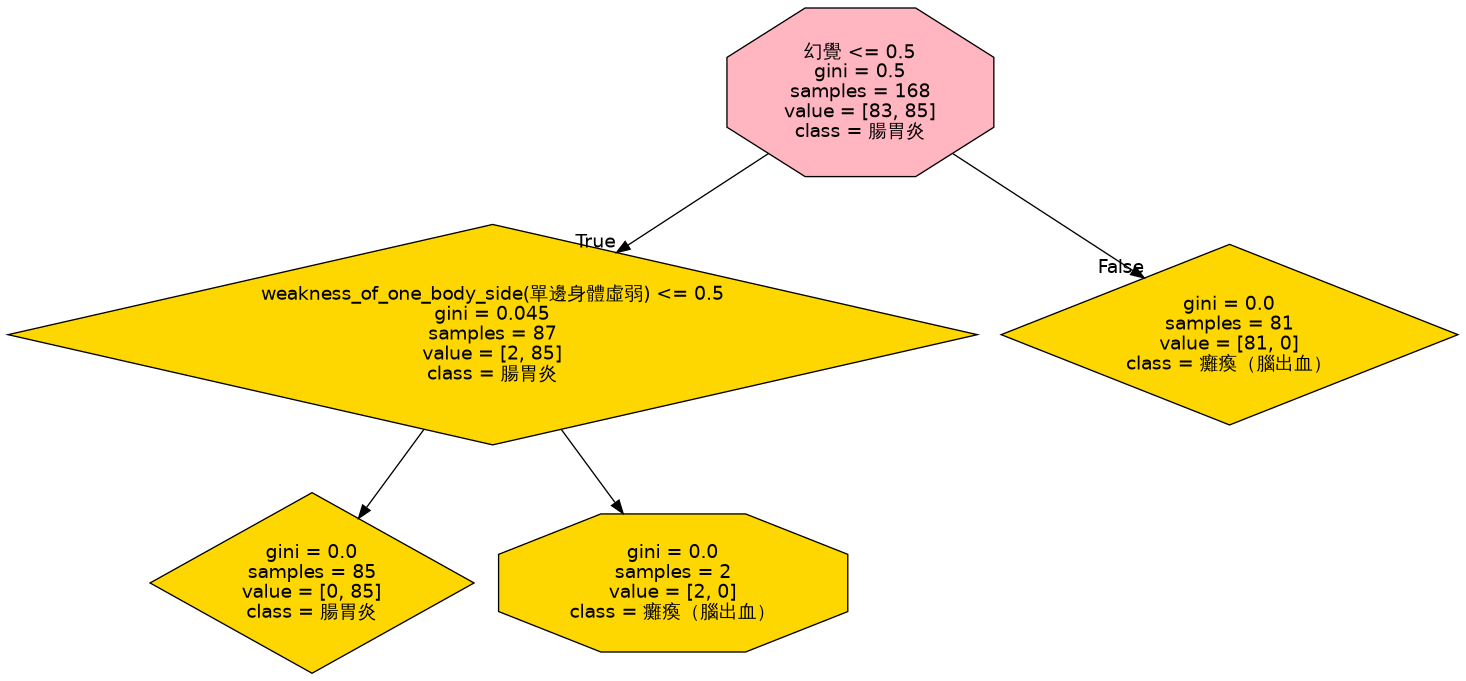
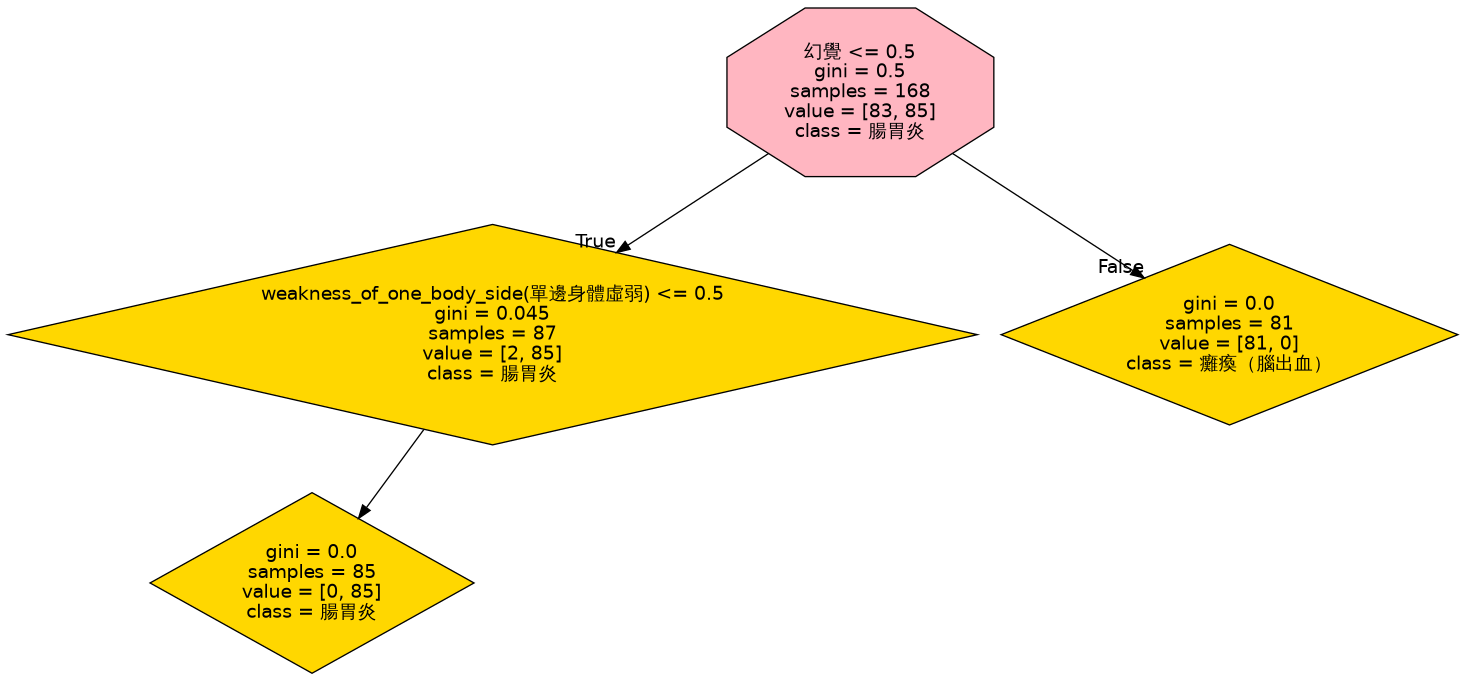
  digraph {
    node [fontname=helvetica shape=diamond style=filled fillcolor=gold]
    edge [fontname=helvetica]
    n1 [label="幻覺 <= 0.5\ngini = 0.5\nsamples = 168\nvalue = [83, 85]\nclass = 腸胃炎" shape=octagon fillcolor=lightpink]
    n2 [label="weakness_of_one_body_side(單邊身體虛弱) <= 0.5\ngini = 0.045\nsamples = 87\nvalue = [2, 85]\nclass = 腸胃炎"]
    n3 [label="gini = 0.0\nsamples = 81\nvalue = [81, 0]\nclass = 癱瘓（腦出血）"]
    n4 [label="gini = 0.0\nsamples = 85\nvalue = [0, 85]\nclass = 腸胃炎"]
-   n5 [label="gini = 0.0\nsamples = 2\nvalue = [2, 0]\nclass = 癱瘓（腦出血）" shape=octagon]
    n1 -> n2 [headlabel=True labelangle=45 labeldistance=2.5]
    n1 -> n3 [headlabel=False labelangle=-45 labeldistance=2.5]
    n2 -> n4
-   n2 -> n5
  }
